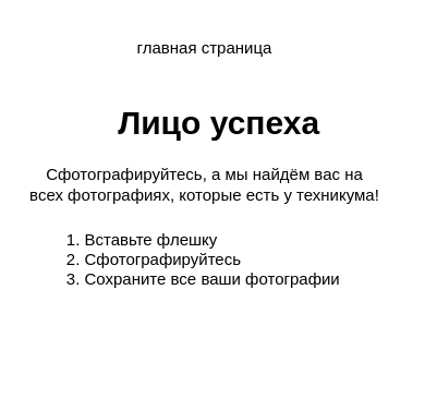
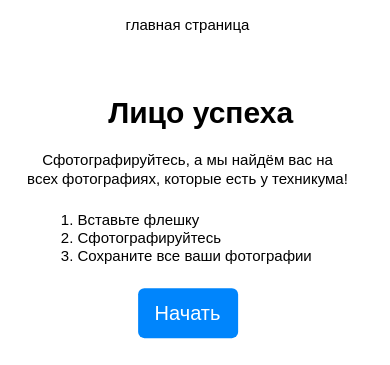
  <mxCell id="0" />
  <mxCell id="1" parent="0" />
  <mxCell id="2" value="Лицо успеха" style="text;strokeColor=none;fillColor=none;html=1;fontSize=24;fontStyle=1;verticalAlign=middle;align=center;" vertex="1" parent="1"><mxGeometry x="30" y="70" width="260" height="40" as="geometry" /></mxCell>
- <mxCell id="3" value="главная страница" style="text;html=1;align=center;verticalAlign=middle;whiteSpace=wrap;rounded=0;" vertex="1" parent="1"><mxGeometry x="80" y="20" width="140" height="30" as="geometry" /></mxCell>
+ <mxCell id="3" value="главная страница" style="text;html=1;align=center;verticalAlign=middle;whiteSpace=wrap;rounded=0;" vertex="1" parent="1"><mxGeometry x="80" y="5" width="140" height="30" as="geometry" /></mxCell>
  <mxCell id="4" value="&lt;ol&gt;&lt;li&gt;Вставьте флешку&lt;/li&gt;&lt;li&gt;Сфотографируйтесь&lt;/li&gt;&lt;li&gt;Сохраните все ваши фотографии&lt;/li&gt;&lt;/ol&gt;" style="text;strokeColor=none;fillColor=none;html=1;whiteSpace=wrap;verticalAlign=middle;overflow=hidden;" vertex="1" parent="1"><mxGeometry x="20" y="150" width="260" height="80" as="geometry" /></mxCell>
  <mxCell id="5" value="Сфотографируйтесь, а мы найдём вас на всех фотографиях, которые есть у техникума!" style="text;html=1;align=center;verticalAlign=middle;whiteSpace=wrap;rounded=0;" vertex="1" parent="1"><mxGeometry x="20" y="120" width="260" height="30" as="geometry" /></mxCell>
+ <mxCell id="6" value="Начать" style="html=1;shadow=0;dashed=0;shape=mxgraph.bootstrap.rrect;rSize=5;strokeColor=none;strokeWidth=1;fillColor=#0085FC;fontColor=#FFFFFF;whiteSpace=wrap;align=center;verticalAlign=middle;spacingLeft=0;fontStyle=0;fontSize=16;spacing=5;" vertex="1" parent="1"><mxGeometry x="110" y="230" width="80" height="40" as="geometry" /></mxCell>
